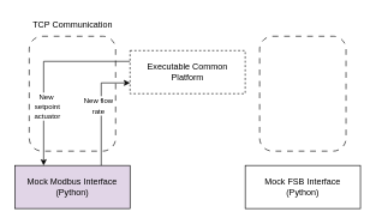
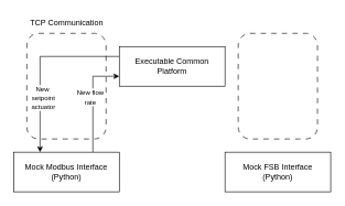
  <mxCell id="0" />
  <mxCell id="1" parent="0" />
  <mxCell id="2" value="" style="rounded=1;whiteSpace=wrap;html=1;fillColor=none;dashed=1;dashPattern=8 8;" vertex="1" parent="1"><mxGeometry x="360" y="50" width="120" height="160" as="geometry" /></mxCell>
  <mxCell id="3" style="edgeStyle=orthogonalEdgeStyle;rounded=0;orthogonalLoop=1;jettySize=auto;html=1;exitX=0;exitY=0.25;exitDx=0;exitDy=0;entryX=0.25;entryY=0;entryDx=0;entryDy=0;" edge="1" parent="1" source="4" target="6"><mxGeometry relative="1" as="geometry" /></mxCell>
- <mxCell id="4" value="Executable Common Platform" style="rounded=0;whiteSpace=wrap;html=1;dashed=1;" vertex="1" parent="1"><mxGeometry x="180" y="70" width="160" height="60" as="geometry" /></mxCell>
+ <mxCell id="4" value="Executable Common Platform" style="rounded=0;whiteSpace=wrap;html=1;" vertex="1" parent="1"><mxGeometry x="180" y="70" width="160" height="60" as="geometry" /></mxCell>
  <mxCell id="5" style="edgeStyle=orthogonalEdgeStyle;rounded=0;orthogonalLoop=1;jettySize=auto;html=1;exitX=0.75;exitY=0;exitDx=0;exitDy=0;entryX=0;entryY=0.75;entryDx=0;entryDy=0;" edge="1" parent="1" source="6" target="4"><mxGeometry relative="1" as="geometry" /></mxCell>
- <mxCell id="6" value="Mock Modbus Interface&lt;div&gt;(Python)&lt;/div&gt;" style="rounded=0;whiteSpace=wrap;html=1;fillColor=#e1d5e7;" vertex="1" parent="1"><mxGeometry x="20" y="230" width="160" height="60" as="geometry" /></mxCell>
+ <mxCell id="6" value="Mock Modbus Interface&lt;div&gt;(Python)&lt;/div&gt;" style="rounded=0;whiteSpace=wrap;html=1;" vertex="1" parent="1"><mxGeometry x="20" y="230" width="160" height="60" as="geometry" /></mxCell>
  <mxCell id="7" value="Mock FSB Interface&lt;div&gt;(Python)&lt;/div&gt;" style="rounded=0;whiteSpace=wrap;html=1;" vertex="1" parent="1"><mxGeometry x="340" y="230" width="160" height="60" as="geometry" /></mxCell>
  <mxCell id="8" value="" style="rounded=1;whiteSpace=wrap;html=1;fillColor=none;dashed=1;dashPattern=8 8;" vertex="1" parent="1"><mxGeometry x="40" y="50" width="120" height="160" as="geometry" /></mxCell>
  <mxCell id="9" value="TCP Communication" style="text;html=1;align=center;verticalAlign=middle;resizable=0;points=[];autosize=1;strokeColor=none;fillColor=none;" vertex="1" parent="1"><mxGeometry x="35" y="20" width="130" height="30" as="geometry" /></mxCell>
  <mxCell id="10" value="&lt;span style=&quot;font-size: 10px;&quot;&gt;New flow&lt;/span&gt;&lt;div&gt;&lt;span style=&quot;font-size: 10px;&quot;&gt;rate&lt;/span&gt;&lt;/div&gt;" style="edgeLabel;html=1;align=center;verticalAlign=middle;resizable=0;points=[];" vertex="1" connectable="0" parent="1"><mxGeometry x="130" y="140" as="geometry"><mxPoint x="5" y="6" as="offset" /></mxGeometry></mxCell>
  <mxCell id="11" value="&lt;span style=&quot;font-size: 10px;&quot;&gt;New&amp;nbsp;&lt;/span&gt;&lt;div&gt;&lt;span style=&quot;font-size: 10px;&quot;&gt;setpoint&lt;/span&gt;&lt;div&gt;&lt;span style=&quot;font-size: 10px;&quot;&gt;actuator&lt;/span&gt;&lt;/div&gt;&lt;/div&gt;" style="edgeLabel;html=1;align=center;verticalAlign=middle;resizable=0;points=[];" vertex="1" connectable="0" parent="1"><mxGeometry x="80" y="148" as="geometry"><mxPoint x="-16" y="-1" as="offset" /></mxGeometry></mxCell>
